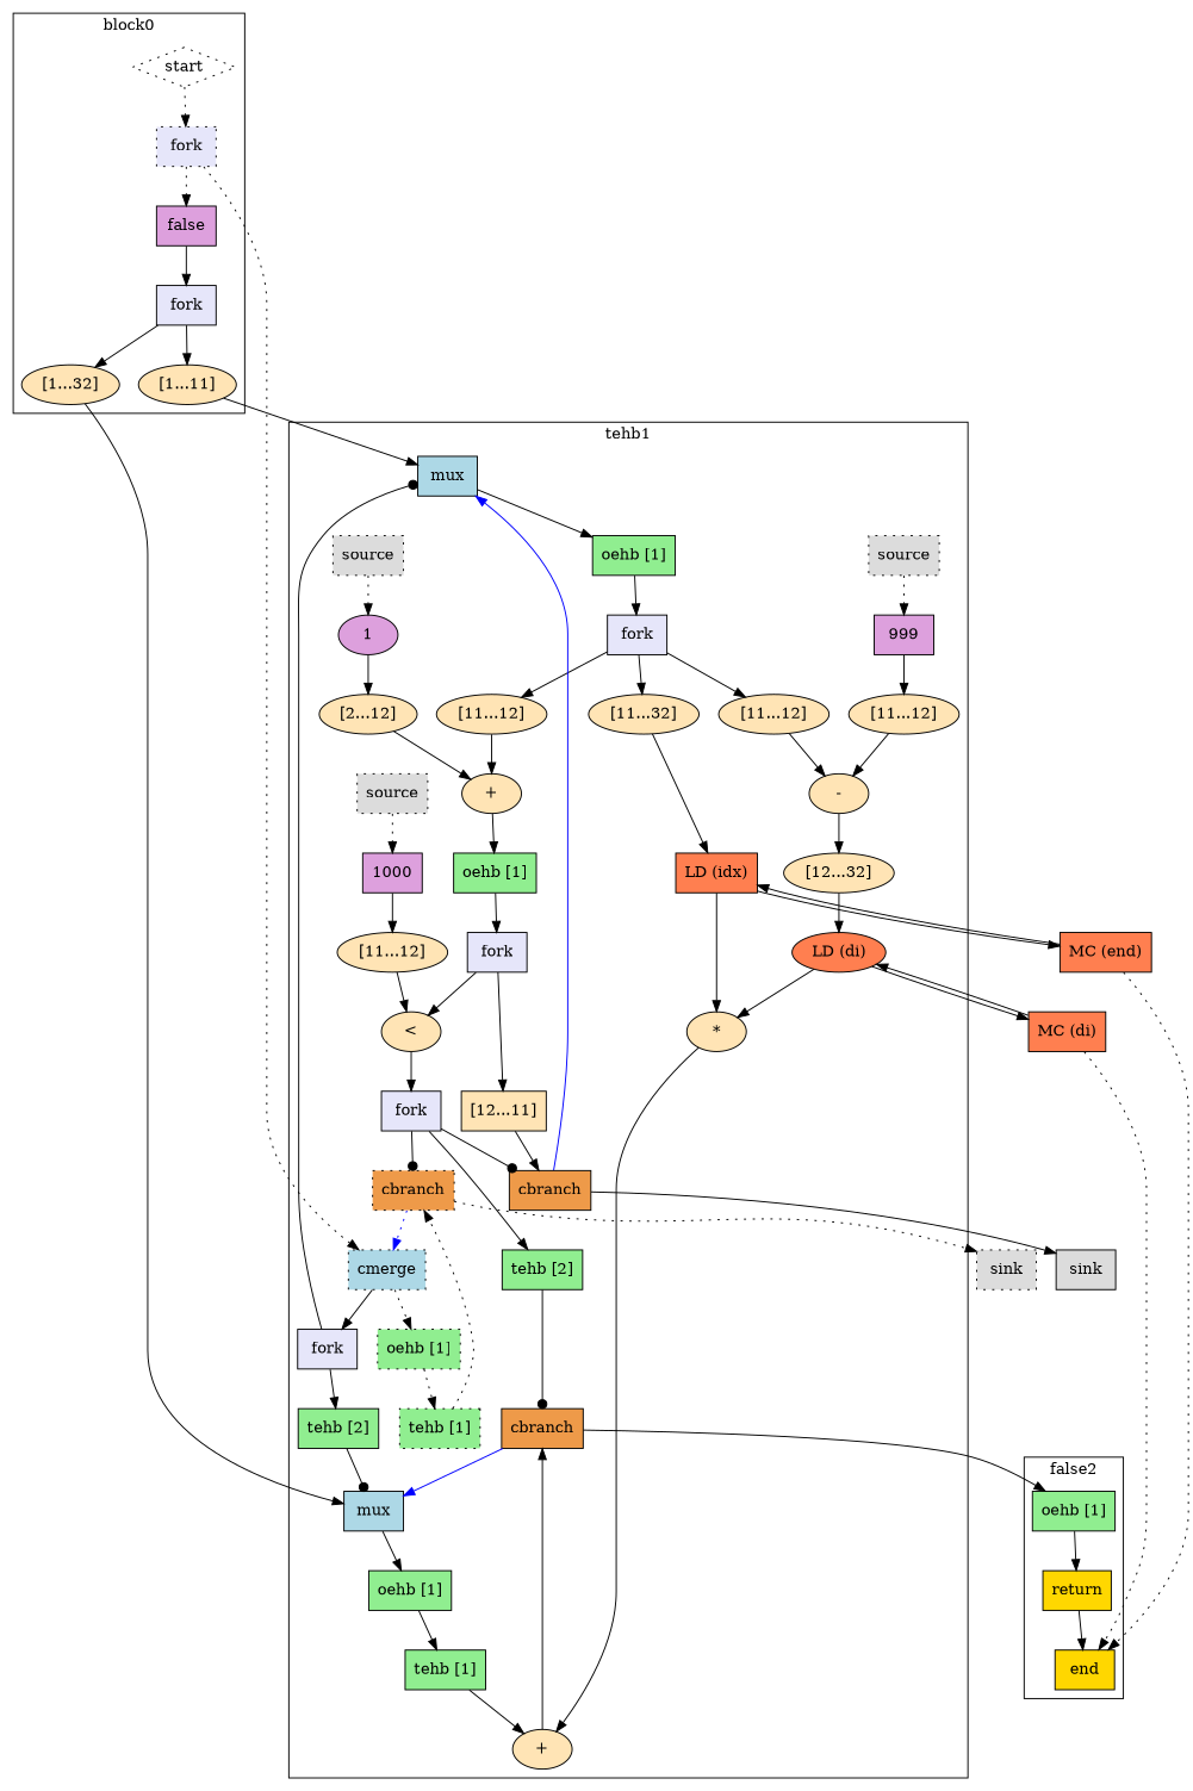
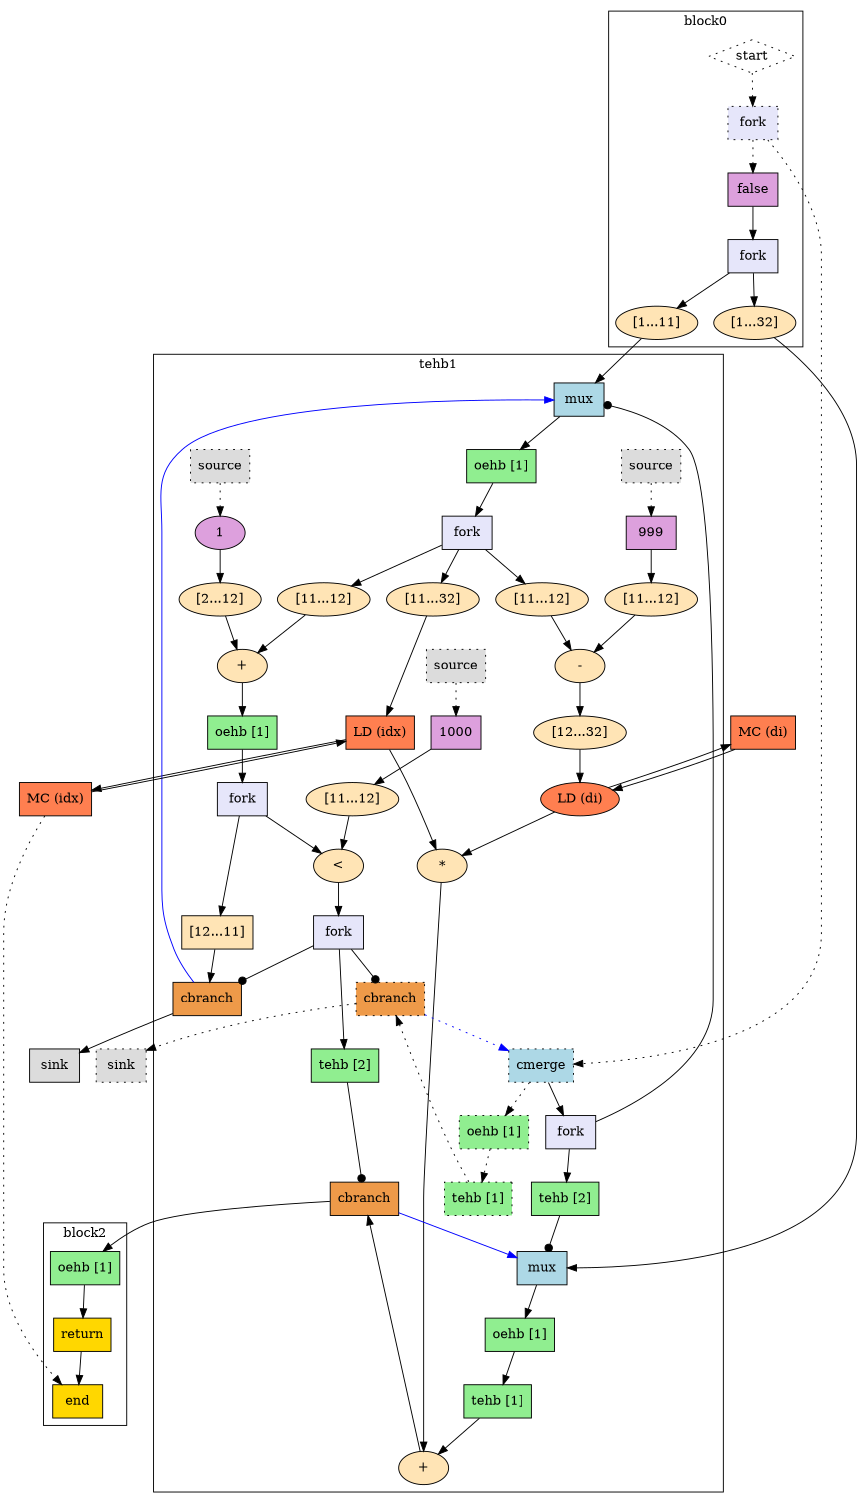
  digraph {
    compound=true
    splines=spline
    node [mlir_op="arith.extsi" shape=box style=filled fillcolor=moccasin]
    edge [arrowhead=normal arrowtail=none dir=both style=solid]
    n1 [label=start mlir_op="handshake.func" shape=diamond style=dotted fillcolor=""]
    n2 [fillcolor=lavender label=fork mlir_op="handshake.fork" style="filled, dotted"]
    n3 [fillcolor=plum label=false mlir_op="handshake.constant"]
    n4 [fillcolor=lavender label=fork mlir_op="handshake.fork"]
    n5 [label="[1...11]" shape=oval]
    n6 [label="[1...32]" shape=oval]
    n7 [fillcolor=lightblue label=mux mlir_op="handshake.mux"]
    n8 [fillcolor=lightgreen label="oehb [1]" mlir_op="handshake.oehb"]
    n9 [fillcolor=lavender label=fork mlir_op="handshake.fork"]
    n10 [label="[11...12]" shape=oval]
    n11 [label="[11...12]" shape=oval]
    n12 [label="[11...32]" shape=oval]
    n13 [label="+" mlir_op="arith.addi" shape=oval]
    n14 [label="-" mlir_op="arith.subi" shape=oval]
    n15 [fillcolor=coral label="LD (idx)" mlir_op="handshake.mc_load"]
    n16 [fillcolor=lightgreen label="tehb [2]" mlir_op="handshake.tehb"]
    n17 [fillcolor=lightblue label=mux mlir_op="handshake.mux"]
    n18 [fillcolor=lightgreen label="oehb [1]" mlir_op="handshake.oehb"]
    n19 [fillcolor=lightblue label=cmerge mlir_op="handshake.control_merge" style="filled, dotted"]
    n20 [fillcolor=lavender label=fork mlir_op="handshake.fork"]
    n21 [fillcolor=lightgreen label="oehb [1]" mlir_op="handshake.oehb" style="filled, dotted"]
    n22 [fillcolor=gainsboro label=source mlir_op="handshake.source" style="filled, dotted"]
    n23 [fillcolor=plum label=999 mlir_op="handshake.constant"]
    n24 [label="[11...12]" shape=oval]
    n25 [fillcolor=gainsboro label=source mlir_op="handshake.source" style="filled, dotted"]
    n26 [fillcolor=plum label=1000 mlir_op="handshake.constant"]
    n27 [label="[11...12]" shape=oval]
    n28 [label="<" mlir_op="arith.cmpi<" shape=oval]
    n29 [fillcolor=gainsboro label=source mlir_op="handshake.source" style="filled, dotted"]
    n30 [fillcolor=plum label=1 mlir_op="handshake.constant" shape=ellipse]
    n31 [label="[2...12]" shape=oval]
    n32 [label="*" mlir_op="arith.muli" shape=oval]
    n33 [label="[12...32]" shape=oval]
    n34 [fillcolor=coral label="LD (di)" mlir_op="handshake.mc_load" shape=ellipse]
    n35 [label="+" mlir_op="arith.addi" shape=oval]
    n36 [fillcolor=lightgreen label="tehb [1]" mlir_op="handshake.tehb"]
    n37 [fillcolor=tan2 label=cbranch mlir_op="handshake.cond_br"]
    n38 [fillcolor=lightgreen label="oehb [1]" mlir_op="handshake.oehb"]
    n39 [fillcolor=lavender label=fork mlir_op="handshake.fork"]
    n40 [label="[12...11]" mlir_op="arith.trunci"]
    n41 [fillcolor=tan2 label=cbranch mlir_op="handshake.cond_br"]
    n42 [fillcolor=lavender label=fork mlir_op="handshake.fork"]
    n43 [fillcolor=lightgreen label="tehb [2]" mlir_op="handshake.tehb"]
    n44 [fillcolor=tan2 label=cbranch mlir_op="handshake.cond_br" style="filled, dotted"]
    n45 [fillcolor=lightgreen label="tehb [1]" mlir_op="handshake.tehb" style="filled, dotted"]
    n46 [fillcolor=lightgreen label="oehb [1]" mlir_op="handshake.oehb"]
    n47 [fillcolor=gold label=return mlir_op="handshake.return"]
    n48 [fillcolor=gold label=end mlir_op="handshake.end"]
-   n49 [fillcolor=coral label="MC (end)" mlir_op="handshake.mem_controller"]
+   n49 [fillcolor=coral label="MC (idx)" mlir_op="handshake.mem_controller"]
    n50 [fillcolor=coral label="MC (di)" mlir_op="handshake.mem_controller"]
    n51 [fillcolor=gainsboro label=sink mlir_op="handshake.sink"]
    n52 [fillcolor=gainsboro label=sink mlir_op="handshake.sink" style="filled, dotted"]
    subgraph cluster_1 {
      label=block0
      n1
      n2
      n3
      n4
      n5
      n6
    }
    subgraph cluster_2 {
      label=tehb1
      n7
      n8
      n9
      n10
      n11
      n12
      n13
      n14
      n15
      n16
      n17
      n18
      n19
      n20
      n21
      n22
      n23
      n24
      n25
      n26
      n27
      n28
      n29
      n30
      n31
      n32
      n33
      n34
      n35
      n36
      n37
      n38
      n39
      n40
      n41
      n42
      n43
      n44
      n45
    }
    subgraph cluster_3 {
-     label=false2
+     label=block2
      n46
      n47
      n48
    }
    n1 -> n2 [style=dotted]
    n2 -> n3 [style=dotted]
    n2 -> n19 [style=dotted]
    n3 -> n4
    n4 -> n5
    n4 -> n6
    n5 -> n7
    n6 -> n17
    n7 -> n8
    n8 -> n9
    n9 -> n10
    n9 -> n11
    n9 -> n12
    n10 -> n13
    n11 -> n14
    n12 -> n15
    n13 -> n38
    n14 -> n33
    n15 -> n32
    n15 -> n49
    n16 -> n17 [arrowhead=dot]
    n17 -> n18
    n18 -> n36
    n19 -> n20
    n19 -> n21 [style=dotted]
    n20 -> n7 [arrowhead=dot]
    n20 -> n16
    n21 -> n45 [style=dotted]
    n22 -> n23 [style=dotted]
    n23 -> n24
    n24 -> n14
    n25 -> n26 [style=dotted]
    n26 -> n27
    n27 -> n28
    n28 -> n42
    n29 -> n30 [style=dotted]
    n30 -> n31
    n31 -> n13
    n32 -> n35
    n33 -> n34
    n34 -> n32
    n34 -> n50
    n35 -> n37
    n36 -> n35
    n37 -> n17 [color=blue]
    n37 -> n46
    n38 -> n39
    n39 -> n28
    n39 -> n40
    n40 -> n41
    n41 -> n7 [color=blue]
    n41 -> n51
    n42 -> n41 [arrowhead=dot]
    n42 -> n43
    n42 -> n44 [arrowhead=dot]
    n43 -> n37 [arrowhead=dot]
    n44 -> n19 [color=blue style=dotted]
    n44 -> n52 [style=dotted]
    n45 -> n44 [style=dotted]
    n46 -> n47
    n47 -> n48
    n49 -> n15
    n49 -> n48 [style=dotted]
    n50 -> n34
-   n50 -> n48 [style=dotted]
  }
